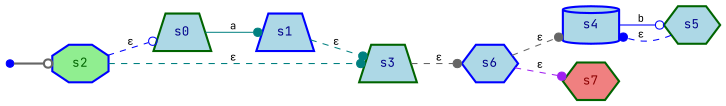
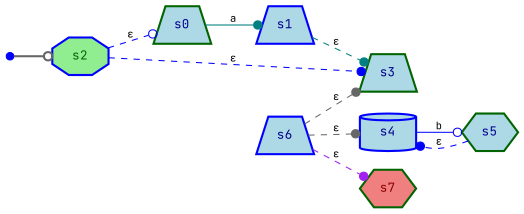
  digraph {
    bgcolor=white
    fontname="JetBrains Mono"
    rankdir=LR
    node [color=blue fontname="JetBrains Mono" fontsize=12 shape=trapezium fillcolor=lightblue fontcolor=darkblue penwidth=2 style=filled]
    edge [arrowhead=dot color=gray40 fontname="JetBrains Mono" fontsize=10 style=dashed]
    __start__ [height=0.1 shape=point width=0.1 fillcolor="" fontcolor="" penwidth="" style=""]
    s2 [fillcolor=lightgreen fontcolor=darkgreen shape=octagon]
    s0 [color=darkgreen]
    s3 [color=darkgreen]
    s1
-   s6 [shape=hexagon]
+   s6
    s4 [shape=cylinder]
    s7 [color=darkgreen fillcolor=lightcoral fontcolor=darkred shape=hexagon]
    s5 [color=darkgreen shape=hexagon]
    __start__ -> s2 [arrowhead=odot penwidth=2 style=""]
    s2 -> s0 [arrowhead=odot color=blue label="ε"]
-   s2 -> s3 [color=teal label="ε"]
+   s2 -> s3 [color=blue label="ε"]
    s0 -> s1 [color=teal label=a style=""]
-   s3 -> s6 [label="ε"]
+   s6 -> s3 [label="ε"]
    s1 -> s3 [color=teal label="ε"]
    s6 -> s4 [label="ε"]
    s6 -> s7 [color=purple label="ε"]
    s4 -> s5 [arrowhead=odot color=blue label=b style=""]
    s5 -> s4 [color=blue label="ε"]
  }
